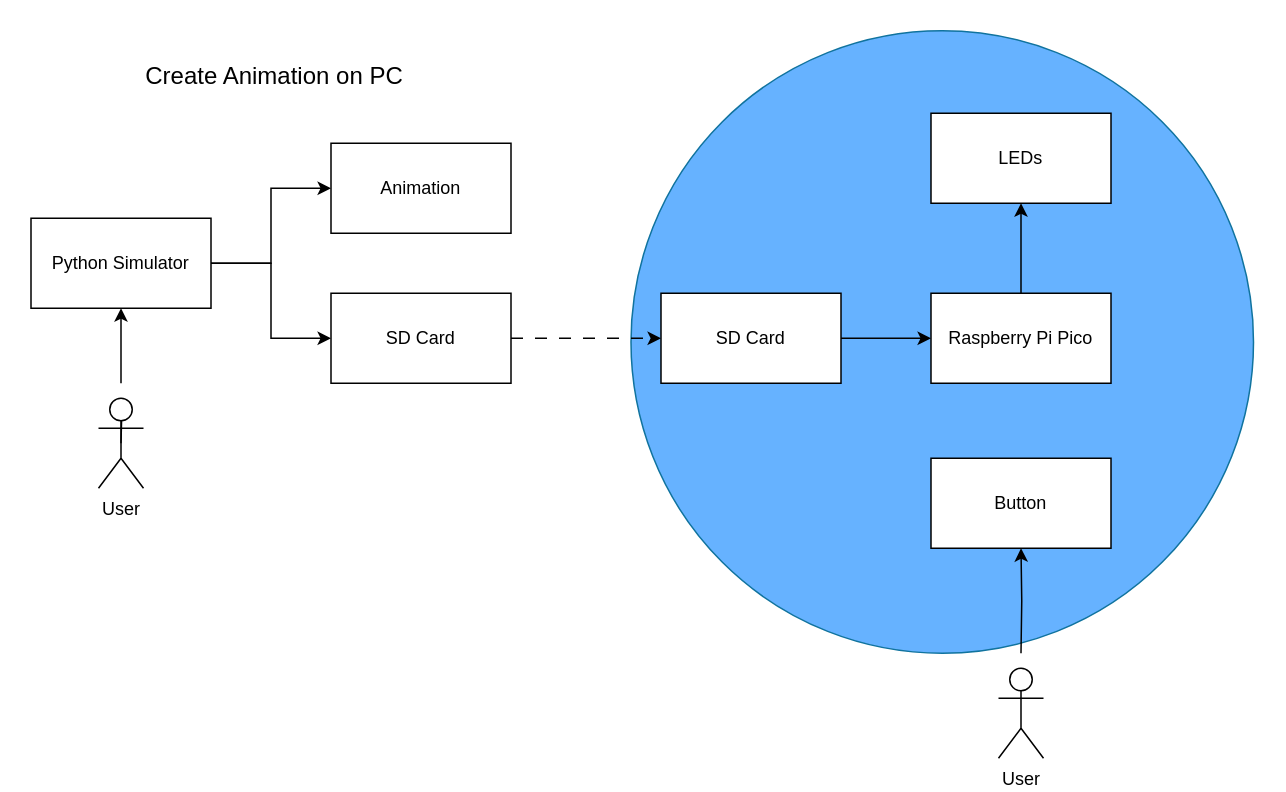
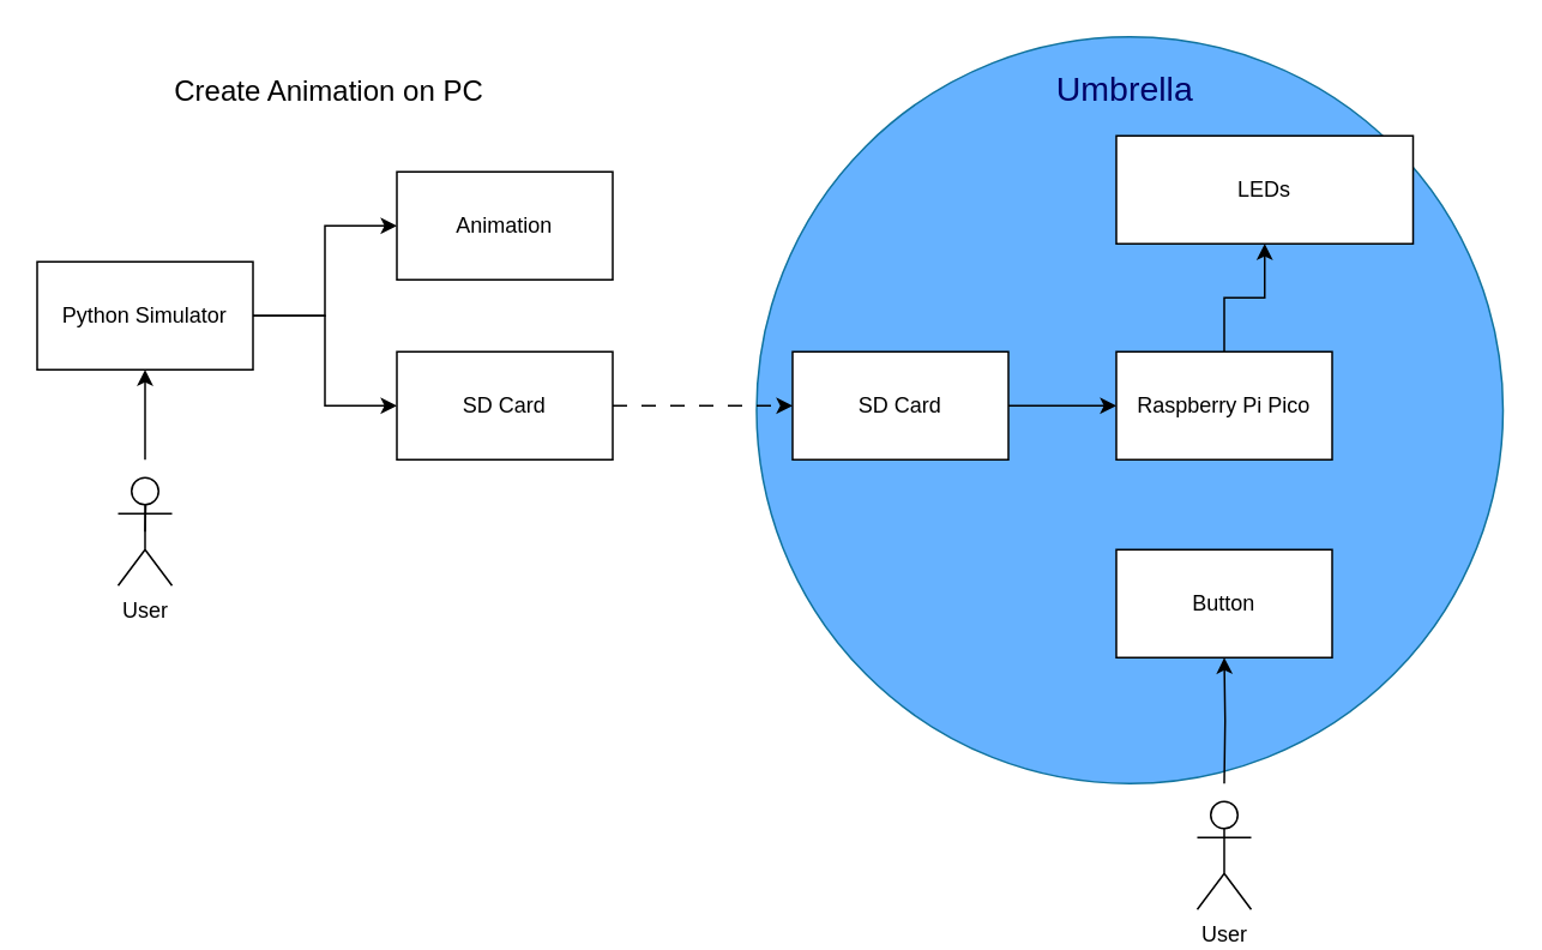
  <mxCell id="0" />
  <mxCell id="1" parent="0" />
  <mxCell id="2" value="" style="ellipse;whiteSpace=wrap;html=1;aspect=fixed;fillColor=#66B2FF;strokeColor=#10739e;" vertex="1" parent="1"><mxGeometry x="420" y="20" width="415" height="415" as="geometry" /></mxCell>
  <mxCell id="3" value="" style="edgeStyle=orthogonalEdgeStyle;rounded=0;orthogonalLoop=1;jettySize=auto;html=1;" parent="1" source="5" target="14" edge="1"><mxGeometry relative="1" as="geometry"><Array as="points"><mxPoint x="180" y="175" /><mxPoint x="180" y="225" /></Array></mxGeometry></mxCell>
  <mxCell id="4" value="" style="edgeStyle=orthogonalEdgeStyle;rounded=0;orthogonalLoop=1;jettySize=auto;html=1;" parent="1" source="5" target="19" edge="1"><mxGeometry relative="1" as="geometry" /></mxCell>
  <mxCell id="5" value="Python Simulator" style="rounded=0;whiteSpace=wrap;html=1;" parent="1" vertex="1"><mxGeometry x="20" y="145" width="120" height="60" as="geometry" /></mxCell>
  <mxCell id="6" style="edgeStyle=orthogonalEdgeStyle;rounded=0;orthogonalLoop=1;jettySize=auto;html=1;" parent="1" source="7" target="10" edge="1"><mxGeometry relative="1" as="geometry" /></mxCell>
  <mxCell id="7" value="SD Card" style="rounded=0;whiteSpace=wrap;html=1;" parent="1" vertex="1"><mxGeometry x="440" y="195" width="120" height="60" as="geometry" /></mxCell>
- <mxCell id="8" value="LEDs" style="rounded=0;whiteSpace=wrap;html=1;" parent="1" vertex="1"><mxGeometry x="620" y="75" width="120" height="60" as="geometry" /></mxCell>
+ <mxCell id="8" value="LEDs" style="rounded=0;whiteSpace=wrap;html=1;" parent="1" vertex="1"><mxGeometry x="620" y="75" width="165" height="60" as="geometry" /></mxCell>
  <mxCell id="9" style="edgeStyle=orthogonalEdgeStyle;rounded=0;orthogonalLoop=1;jettySize=auto;html=1;entryX=0.5;entryY=1;entryDx=0;entryDy=0;" parent="1" source="10" target="8" edge="1"><mxGeometry relative="1" as="geometry" /></mxCell>
  <mxCell id="10" value="Raspberry Pi Pico" style="rounded=0;whiteSpace=wrap;html=1;" parent="1" vertex="1"><mxGeometry x="620" y="195" width="120" height="60" as="geometry" /></mxCell>
  <mxCell id="11" value="Button" style="rounded=0;whiteSpace=wrap;html=1;" parent="1" vertex="1"><mxGeometry x="620" y="305" width="120" height="60" as="geometry" /></mxCell>
  <mxCell id="12" style="edgeStyle=orthogonalEdgeStyle;rounded=0;orthogonalLoop=1;jettySize=auto;html=1;" parent="1" target="11" edge="1"><mxGeometry relative="1" as="geometry"><mxPoint x="680" y="435" as="sourcePoint" /></mxGeometry></mxCell>
  <mxCell id="13" style="edgeStyle=orthogonalEdgeStyle;rounded=0;orthogonalLoop=1;jettySize=auto;html=1;entryX=0;entryY=0.5;entryDx=0;entryDy=0;dashed=1;dashPattern=8 8;" edge="1" parent="1" source="14" target="7"><mxGeometry relative="1" as="geometry" /></mxCell>
  <mxCell id="14" value="SD Card" style="rounded=0;whiteSpace=wrap;html=1;" parent="1" vertex="1"><mxGeometry x="220" y="195" width="120" height="60" as="geometry" /></mxCell>
  <mxCell id="15" value="User" style="shape=umlActor;verticalLabelPosition=bottom;verticalAlign=top;html=1;outlineConnect=0;" parent="1" vertex="1"><mxGeometry x="665" y="445" width="30" height="60" as="geometry" /></mxCell>
  <mxCell id="16" style="edgeStyle=orthogonalEdgeStyle;rounded=0;orthogonalLoop=1;jettySize=auto;html=1;" parent="1" edge="1"><mxGeometry relative="1" as="geometry"><mxPoint x="80" y="255" as="sourcePoint" /><mxPoint x="80" y="205" as="targetPoint" /></mxGeometry></mxCell>
  <mxCell id="17" value="" style="edgeStyle=orthogonalEdgeStyle;rounded=0;orthogonalLoop=1;jettySize=auto;html=1;" parent="1" target="18" edge="1"><mxGeometry relative="1" as="geometry"><mxPoint x="80" y="295" as="sourcePoint" /><mxPoint x="80" y="205" as="targetPoint" /></mxGeometry></mxCell>
  <mxCell id="18" value="User" style="shape=umlActor;verticalLabelPosition=bottom;verticalAlign=top;html=1;outlineConnect=0;" parent="1" vertex="1"><mxGeometry x="65" y="265" width="30" height="60" as="geometry" /></mxCell>
  <mxCell id="19" value="Animation" style="whiteSpace=wrap;html=1;rounded=0;" parent="1" vertex="1"><mxGeometry x="220" y="95" width="120" height="60" as="geometry" /></mxCell>
+ <mxCell id="20" value="&lt;font style=&quot;font-size: 19px;&quot; color=&quot;#000066&quot;&gt;Umbrella&lt;/font&gt;" style="text;html=1;strokeColor=none;fillColor=none;align=center;verticalAlign=middle;whiteSpace=wrap;rounded=0;" vertex="1" parent="1"><mxGeometry x="595" y="35" width="60" height="30" as="geometry" /></mxCell>
  <mxCell id="21" value="&lt;font style=&quot;font-size: 16px;&quot;&gt;Create Animation on PC&lt;/font&gt;" style="text;html=1;strokeColor=none;fillColor=none;align=center;verticalAlign=middle;whiteSpace=wrap;rounded=0;" vertex="1" parent="1"><mxGeometry x="95" y="35" width="175" height="30" as="geometry" /></mxCell>
